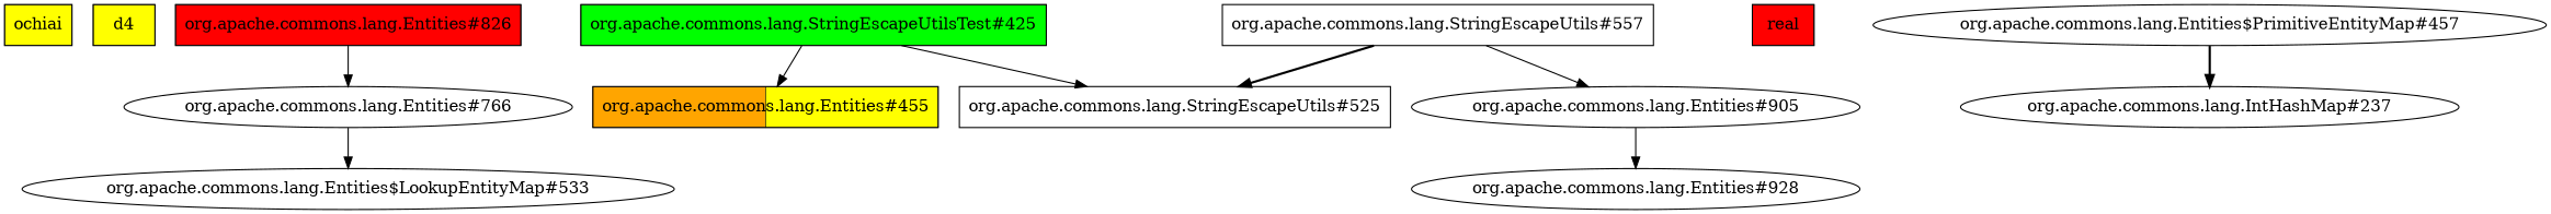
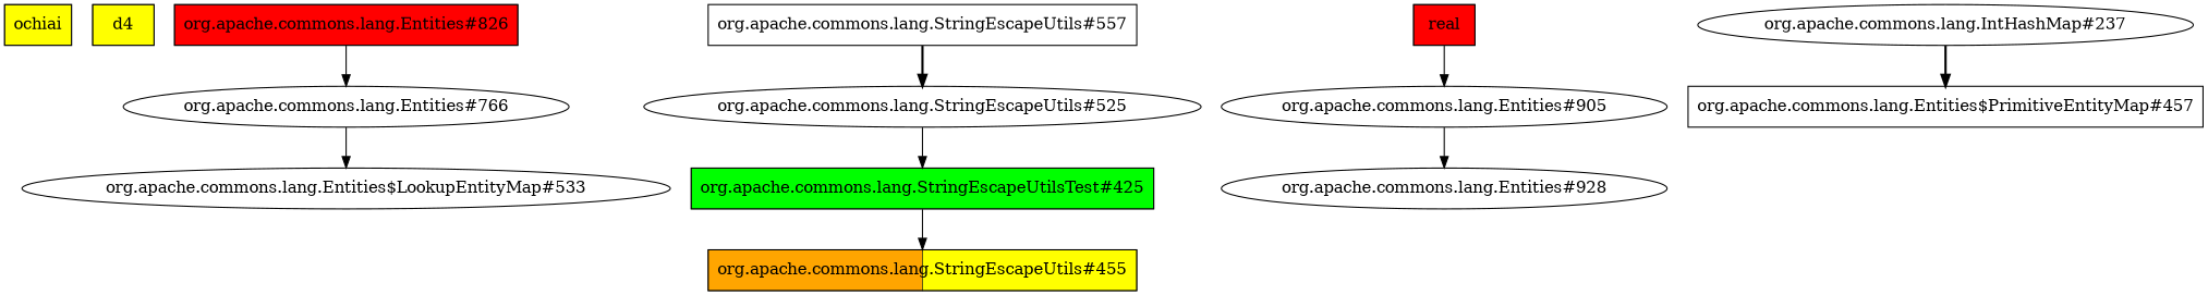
  digraph {
    ochiai [fillcolor=yellow shape=box style=striped]
    d4 [fillcolor=yellow shape=box style=striped]
    "org.apache.commons.lang.Entities#826" [fillcolor=red shape=box style=striped]
    "org.apache.commons.lang.Entities#766"
-   "org.apache.commons.lang.StringEscapeUtils#455" [fillcolor="orange:yellow" shape=box style=striped label="org.apache.commons.lang.Entities#455"]
+   "org.apache.commons.lang.StringEscapeUtils#455" [fillcolor="orange:yellow" shape=box style=striped]
    "org.apache.commons.lang.Entities$LookupEntityMap#533"
    "org.apache.commons.lang.StringEscapeUtilsTest#425" [fillcolor=green shape=box style=striped]
-   "org.apache.commons.lang.StringEscapeUtils#525" [shape=box]
+   "org.apache.commons.lang.StringEscapeUtils#525"
    real [fillcolor=red shape=box style=striped]
    "org.apache.commons.lang.StringEscapeUtils#557" [shape=box]
    "org.apache.commons.lang.Entities#905"
    "org.apache.commons.lang.Entities#928"
-   "org.apache.commons.lang.Entities$PrimitiveEntityMap#457"
+   "org.apache.commons.lang.Entities$PrimitiveEntityMap#457" [shape=box]
    "org.apache.commons.lang.IntHashMap#237"
    "org.apache.commons.lang.Entities#826" -> "org.apache.commons.lang.Entities#766"
    "org.apache.commons.lang.Entities#766" -> "org.apache.commons.lang.Entities$LookupEntityMap#533"
    "org.apache.commons.lang.StringEscapeUtilsTest#425" -> "org.apache.commons.lang.StringEscapeUtils#455"
-   "org.apache.commons.lang.StringEscapeUtilsTest#425" -> "org.apache.commons.lang.StringEscapeUtils#525"
+   "org.apache.commons.lang.StringEscapeUtils#525" -> "org.apache.commons.lang.StringEscapeUtilsTest#425"
    "org.apache.commons.lang.StringEscapeUtils#557" -> "org.apache.commons.lang.StringEscapeUtils#525" [style=bold]
-   "org.apache.commons.lang.StringEscapeUtils#557" -> "org.apache.commons.lang.Entities#905"
+   real -> "org.apache.commons.lang.Entities#905"
    "org.apache.commons.lang.Entities#905" -> "org.apache.commons.lang.Entities#928"
-   "org.apache.commons.lang.Entities$PrimitiveEntityMap#457" -> "org.apache.commons.lang.IntHashMap#237" [style=bold]
+   "org.apache.commons.lang.IntHashMap#237" -> "org.apache.commons.lang.Entities$PrimitiveEntityMap#457" [style=bold]
  }
